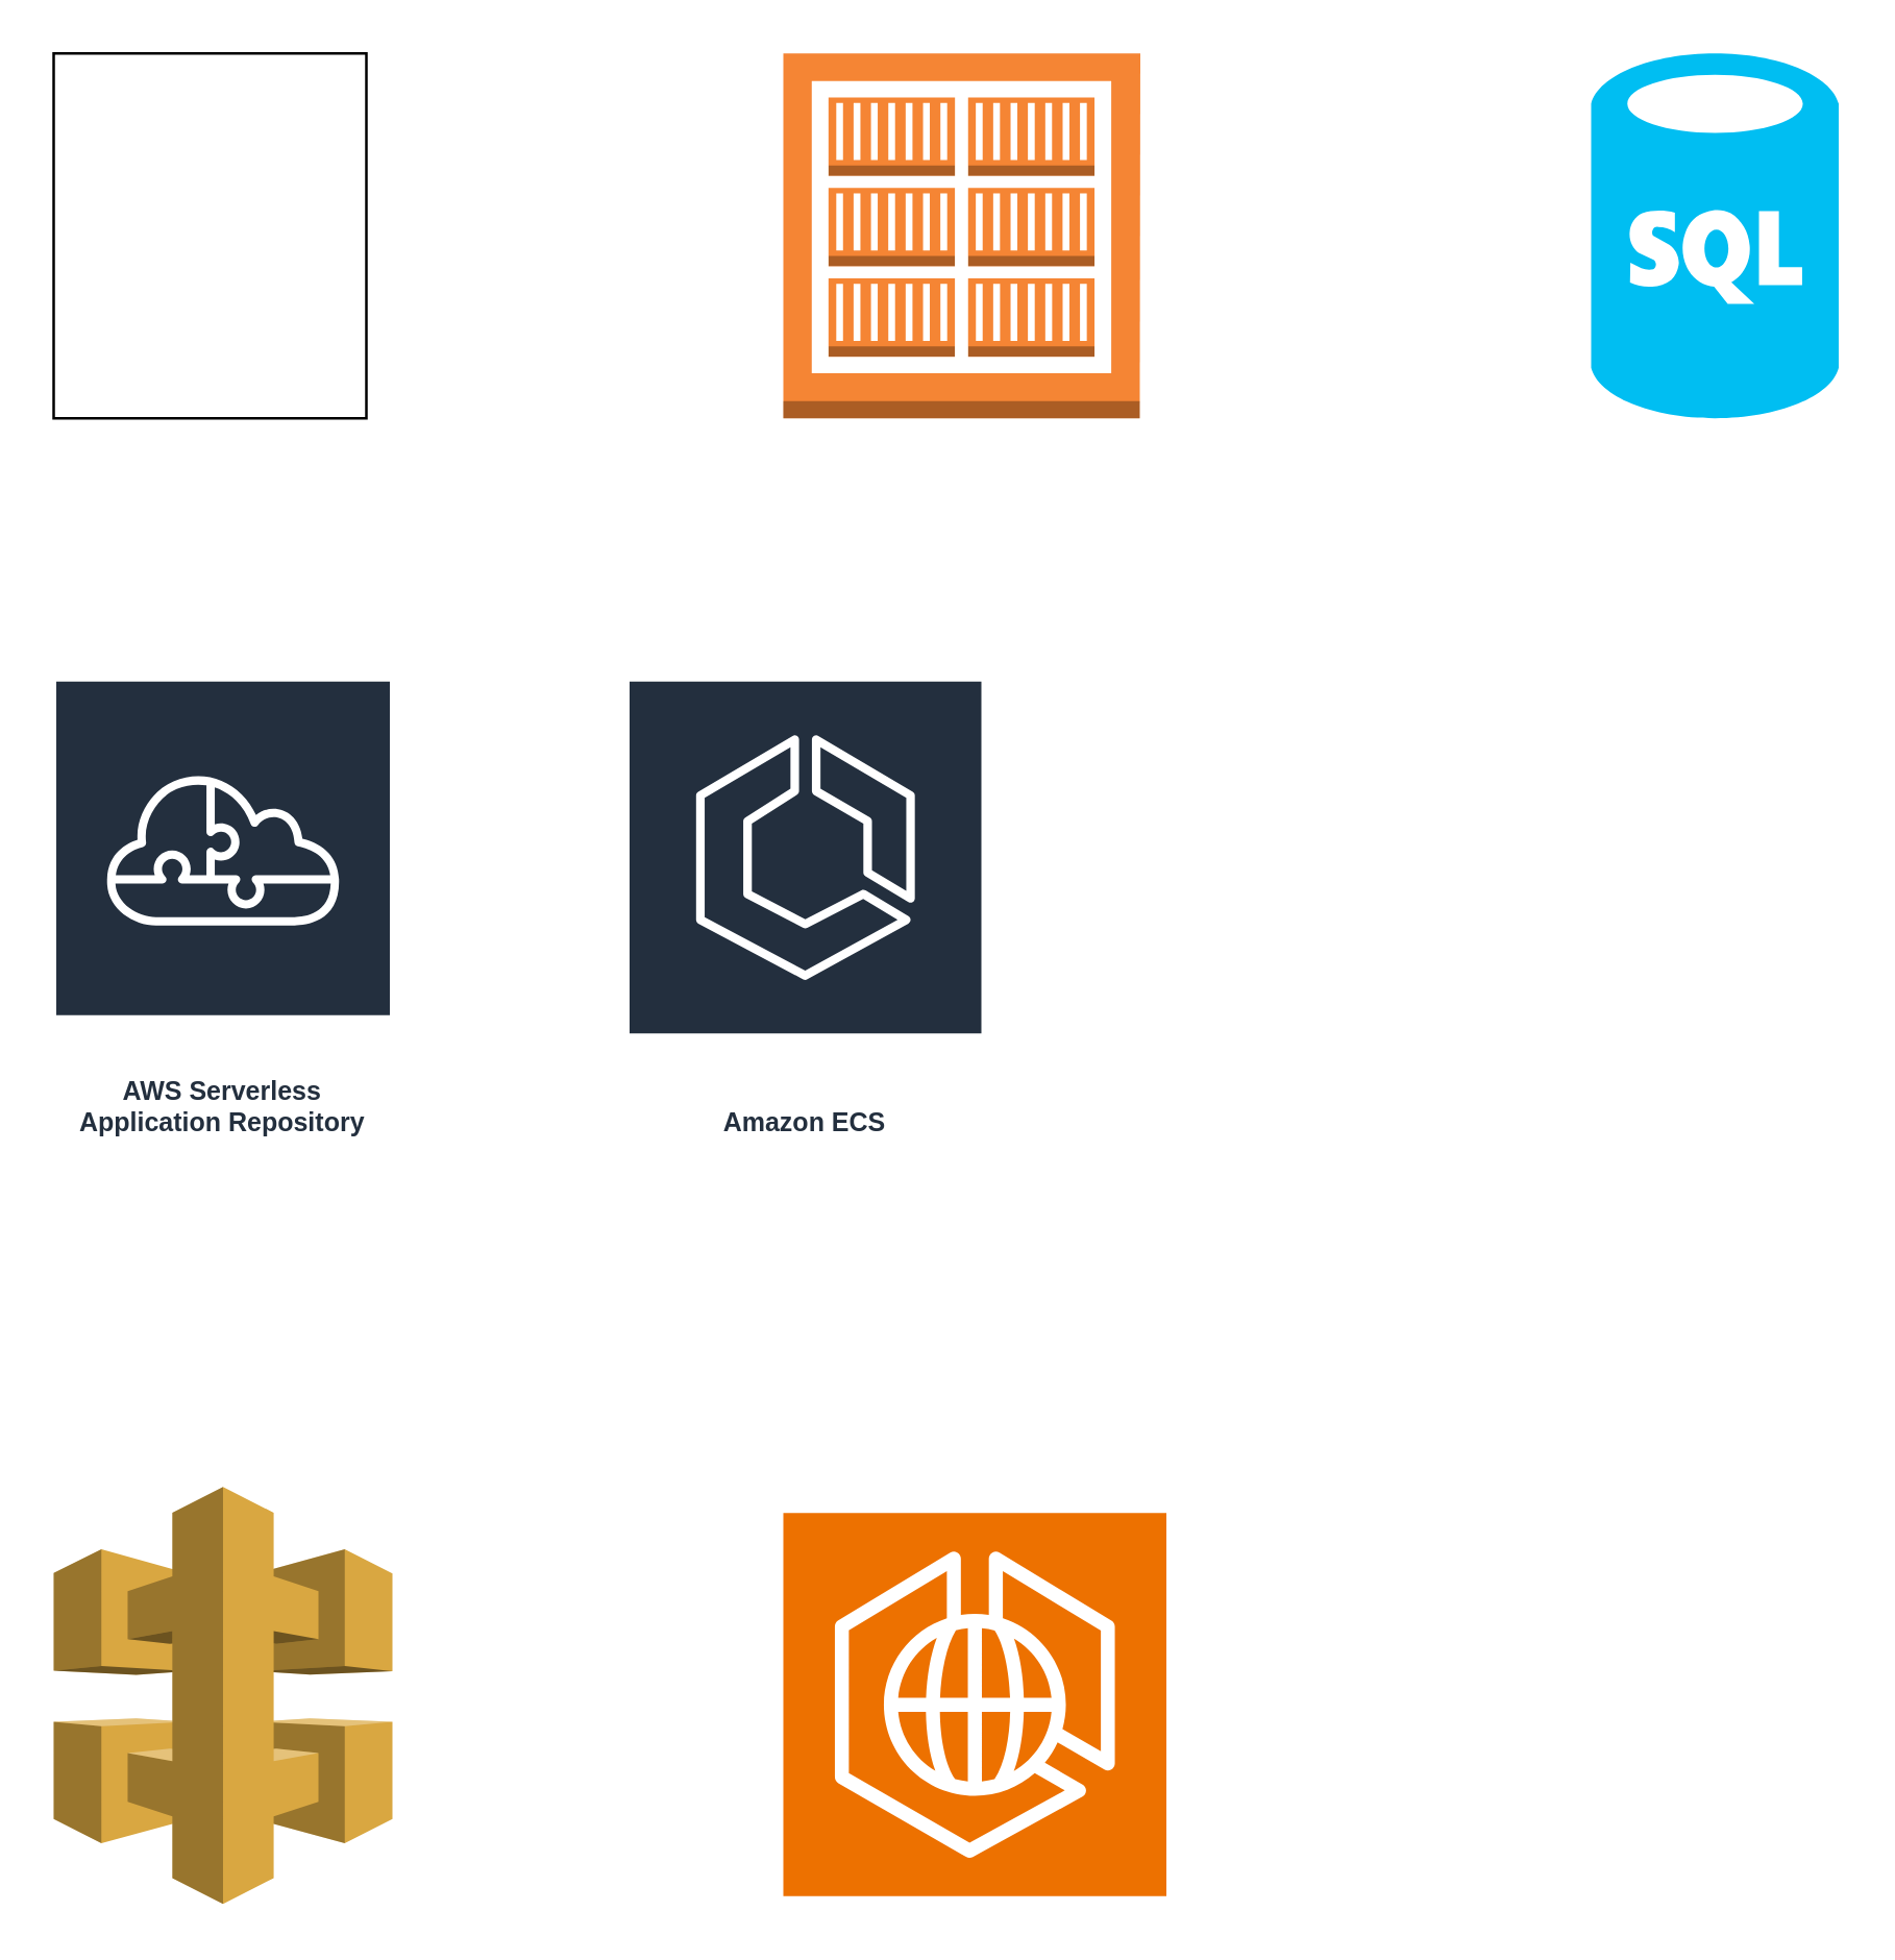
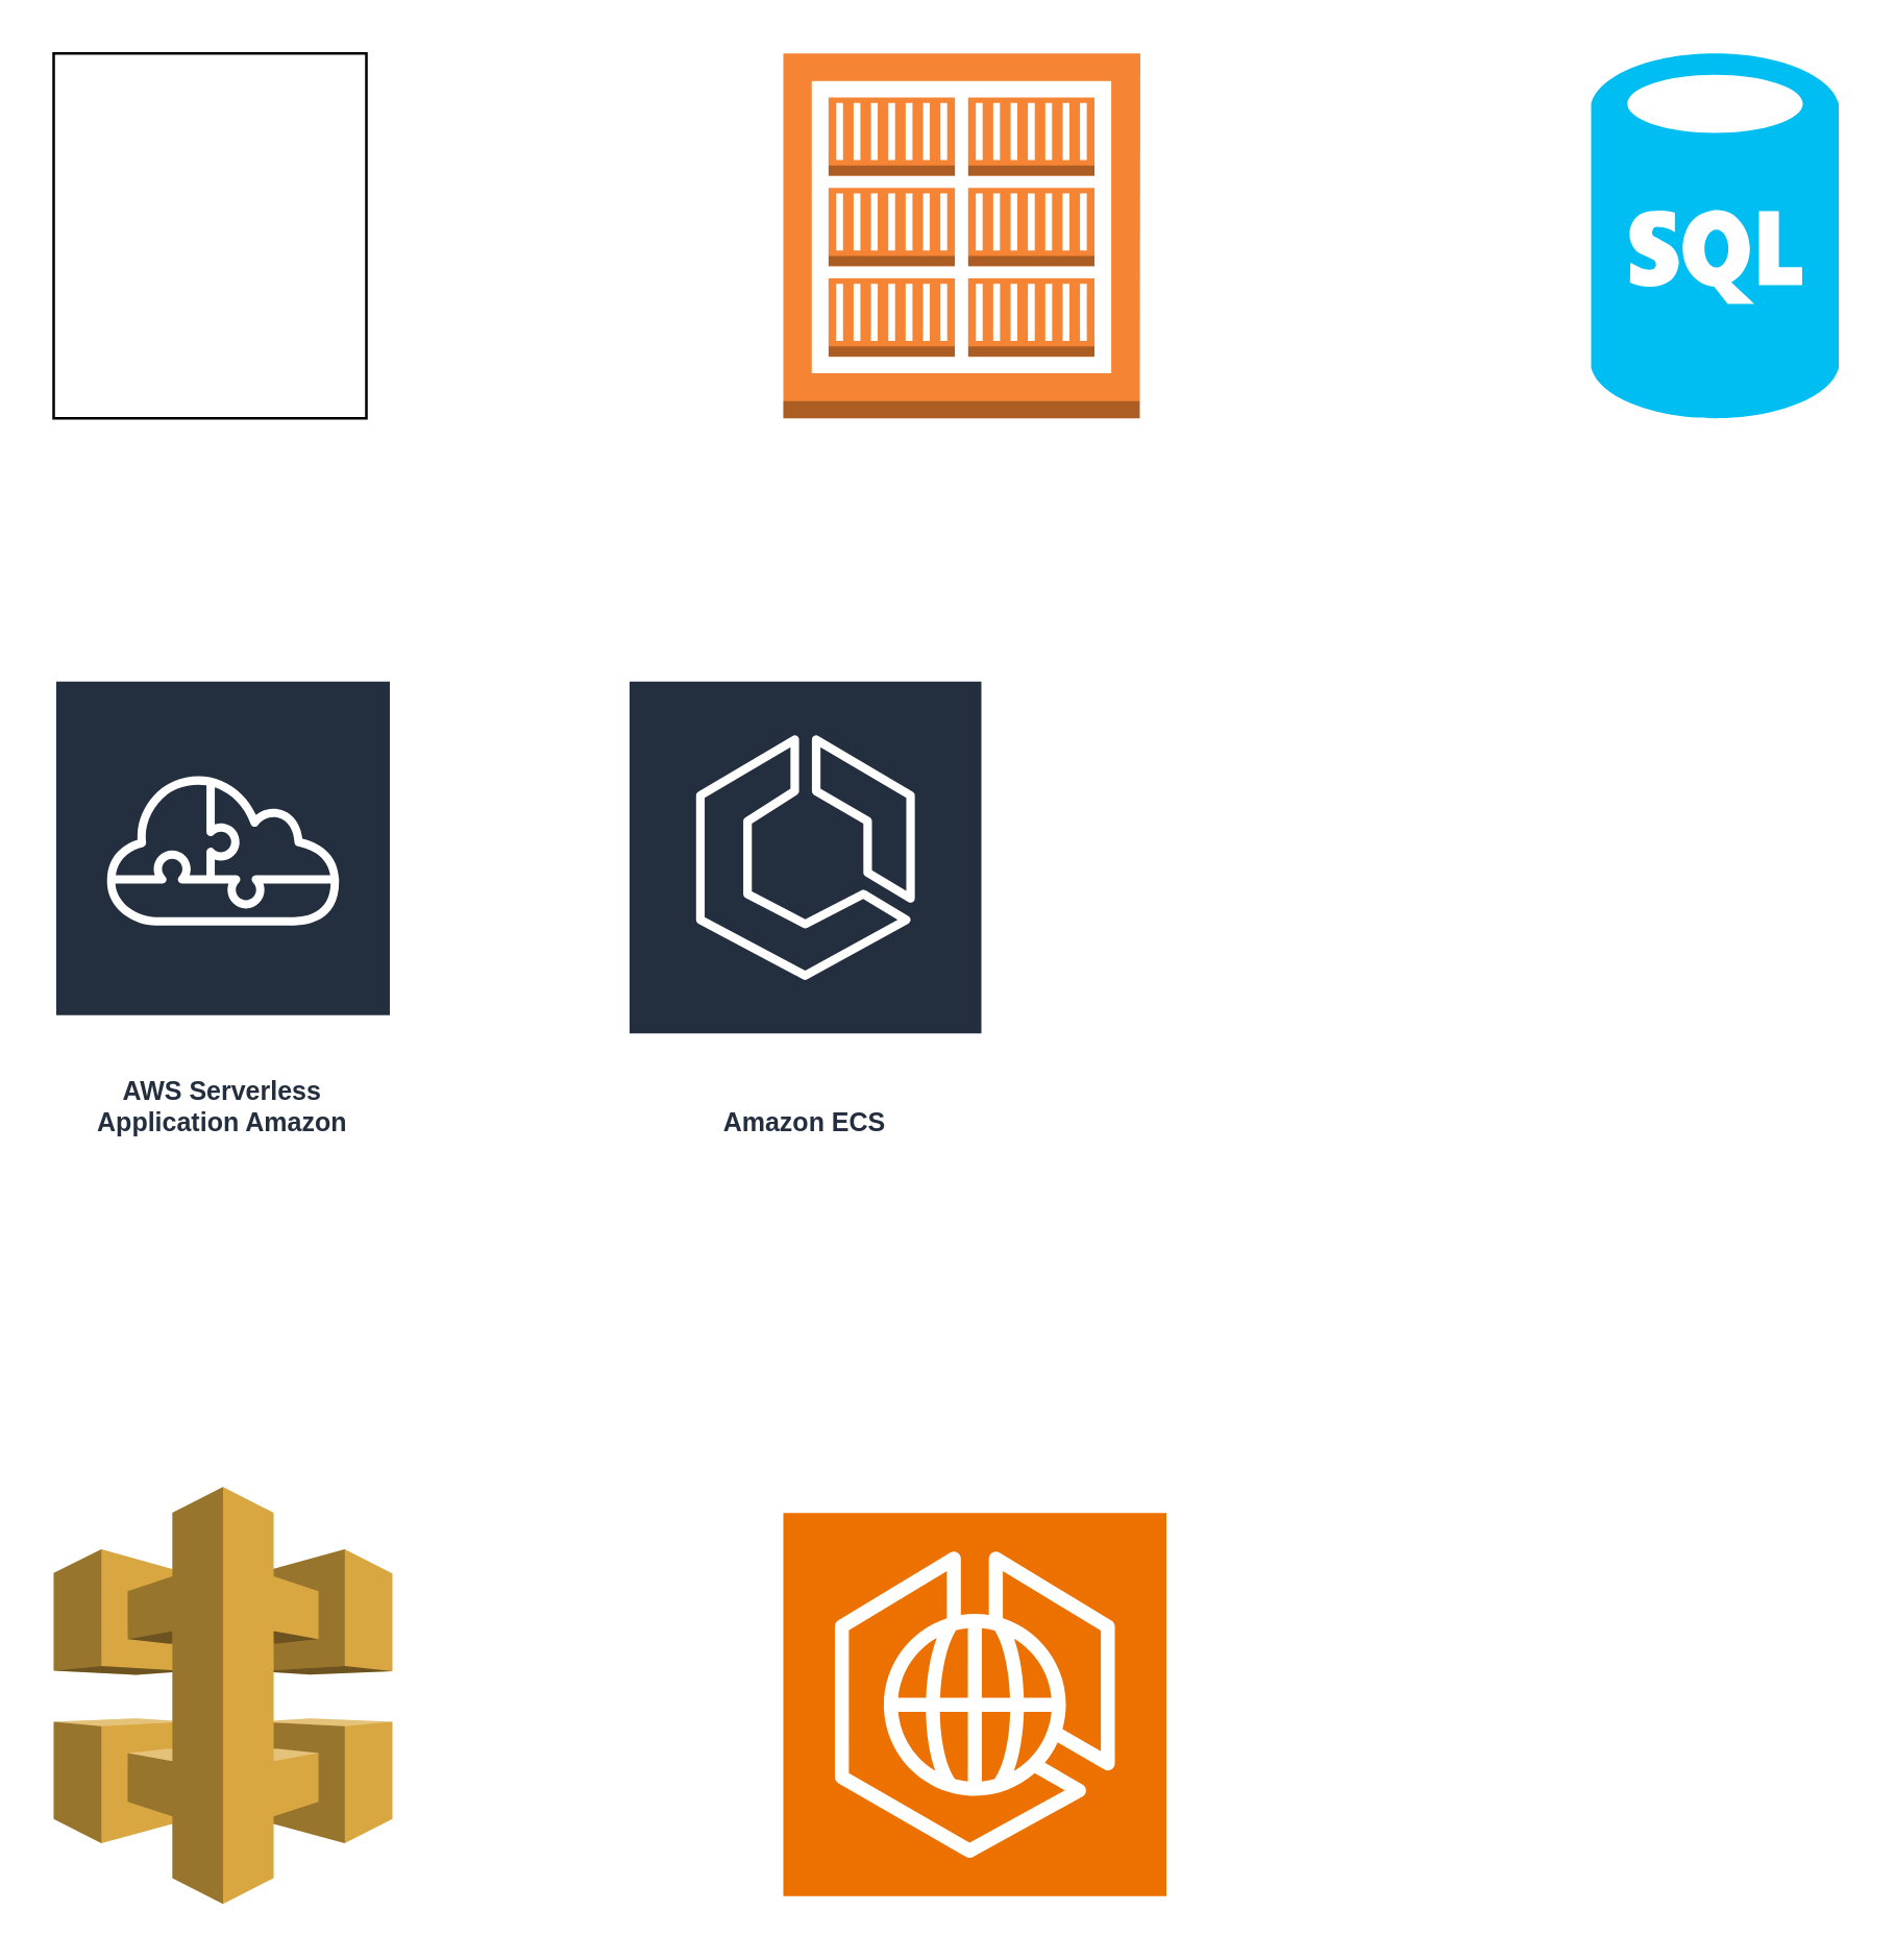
  <mxCell id="0" />
  <mxCell id="1" parent="0" />
  <mxCell id="2" value="" style="whiteSpace=wrap;html=1;" vertex="1" parent="1"><mxGeometry x="20" y="20" width="120" height="140" as="geometry" /></mxCell>
  <mxCell id="3" value="" style="outlineConnect=0;dashed=0;verticalLabelPosition=bottom;verticalAlign=top;align=center;html=1;shape=mxgraph.aws3.ecr_registry;fillColor=#F58534;gradientColor=none;" vertex="1" parent="1"><mxGeometry x="300" y="20" width="137" height="140" as="geometry" /></mxCell>
  <mxCell id="4" value="" style="verticalLabelPosition=bottom;html=1;verticalAlign=top;align=center;strokeColor=none;fillColor=#00BEF2;shape=mxgraph.azure.sql_database;" vertex="1" parent="1"><mxGeometry x="610" y="20" width="95" height="140" as="geometry" /></mxCell>
- <mxCell id="5" value="AWS Serverless Application Repository" style="sketch=0;outlineConnect=0;fontColor=#232F3E;gradientColor=none;strokeColor=#ffffff;fillColor=#232F3E;dashed=0;verticalLabelPosition=middle;verticalAlign=bottom;align=center;html=1;whiteSpace=wrap;fontSize=10;fontStyle=1;spacing=3;shape=mxgraph.aws4.productIcon;prIcon=mxgraph.aws4.serverless_application_repository;" vertex="1" parent="1"><mxGeometry x="20" y="260" width="130" height="180" as="geometry" /></mxCell>
+ <mxCell id="5" value="AWS Serverless Application Amazon" style="sketch=0;outlineConnect=0;fontColor=#232F3E;gradientColor=none;strokeColor=#ffffff;fillColor=#232F3E;dashed=0;verticalLabelPosition=middle;verticalAlign=bottom;align=center;html=1;whiteSpace=wrap;fontSize=10;fontStyle=1;spacing=3;shape=mxgraph.aws4.productIcon;prIcon=mxgraph.aws4.serverless_application_repository;" vertex="1" parent="1"><mxGeometry x="20" y="260" width="130" height="180" as="geometry" /></mxCell>
  <mxCell id="6" value="Amazon ECS" style="sketch=0;outlineConnect=0;fontColor=#232F3E;gradientColor=none;strokeColor=#ffffff;fillColor=#232F3E;dashed=0;verticalLabelPosition=middle;verticalAlign=bottom;align=center;html=1;whiteSpace=wrap;fontSize=10;fontStyle=1;spacing=3;shape=mxgraph.aws4.productIcon;prIcon=mxgraph.aws4.ecs;" vertex="1" parent="1"><mxGeometry x="240" y="260" width="137" height="180" as="geometry" /></mxCell>
  <mxCell id="7" value="" style="outlineConnect=0;dashed=0;verticalLabelPosition=bottom;verticalAlign=top;align=center;html=1;shape=mxgraph.aws3.api_gateway;fillColor=#D9A741;gradientColor=none;" vertex="1" parent="1"><mxGeometry x="20" y="570" width="130" height="160" as="geometry" /></mxCell>
  <mxCell id="8" value="" style="sketch=0;points=[[0,0,0],[0.25,0,0],[0.5,0,0],[0.75,0,0],[1,0,0],[0,1,0],[0.25,1,0],[0.5,1,0],[0.75,1,0],[1,1,0],[0,0.25,0],[0,0.5,0],[0,0.75,0],[1,0.25,0],[1,0.5,0],[1,0.75,0]];outlineConnect=0;fontColor=#232F3E;fillColor=#ED7100;strokeColor=#ffffff;dashed=0;verticalLabelPosition=bottom;verticalAlign=top;align=center;html=1;fontSize=12;fontStyle=0;aspect=fixed;shape=mxgraph.aws4.resourceIcon;resIcon=mxgraph.aws4.ecs_anywhere;" vertex="1" parent="1"><mxGeometry x="300" y="580" width="147" height="147" as="geometry" /></mxCell>
